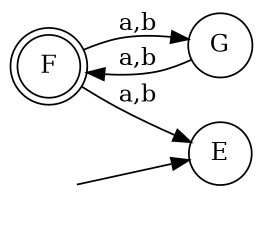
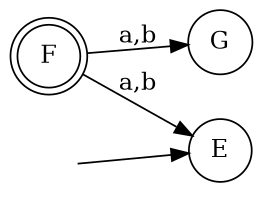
  digraph {
    rankdir=LR
    node [shape=circle]
    F [shape=doublecircle]
    G
    E
    " " [color=white width=0]
    F -> G [label="a,b"]
    F -> E [label="a,b"]
-   G -> F [label="a,b"]
    " " -> E
  }
